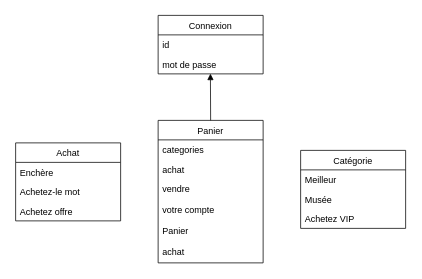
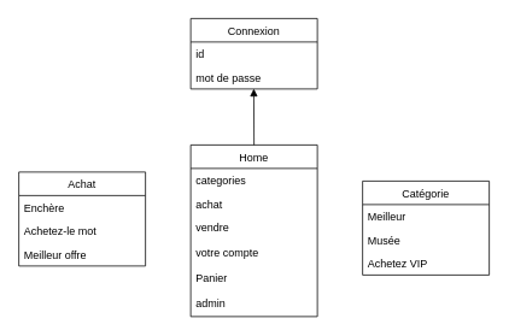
  <mxCell id="0" />
  <mxCell id="1" parent="0" />
- <mxCell id="2" value="Panier" style="swimlane;fontStyle=0;childLayout=stackLayout;horizontal=1;startSize=26;fillColor=none;horizontalStack=0;resizeParent=1;resizeParentMax=0;resizeLast=0;collapsible=1;marginBottom=0;" vertex="1" parent="1"><mxGeometry x="210" y="160" width="140" height="190" as="geometry" /></mxCell>
+ <mxCell id="2" value="Home" style="swimlane;fontStyle=0;childLayout=stackLayout;horizontal=1;startSize=26;fillColor=none;horizontalStack=0;resizeParent=1;resizeParentMax=0;resizeLast=0;collapsible=1;marginBottom=0;" vertex="1" parent="1"><mxGeometry x="210" y="160" width="140" height="190" as="geometry" /></mxCell>
  <mxCell id="3" value="categories" style="text;strokeColor=none;fillColor=none;align=left;verticalAlign=top;spacingLeft=4;spacingRight=4;overflow=hidden;rotatable=0;points=[[0,0.5],[1,0.5]];portConstraint=eastwest;" vertex="1" parent="2"><mxGeometry y="26" width="140" height="26" as="geometry" /></mxCell>
  <mxCell id="4" value="achat" style="text;strokeColor=none;fillColor=none;align=left;verticalAlign=top;spacingLeft=4;spacingRight=4;overflow=hidden;rotatable=0;points=[[0,0.5],[1,0.5]];portConstraint=eastwest;" vertex="1" parent="2"><mxGeometry y="52" width="140" height="26" as="geometry" /></mxCell>
- <mxCell id="5" value="vendre&#10;&#10;votre compte&#10;&#10;Panier&#10;&#10;achat" style="text;strokeColor=none;fillColor=none;align=left;verticalAlign=top;spacingLeft=4;spacingRight=4;overflow=hidden;rotatable=0;points=[[0,0.5],[1,0.5]];portConstraint=eastwest;" vertex="1" parent="2"><mxGeometry y="78" width="140" height="112" as="geometry" /></mxCell>
+ <mxCell id="5" value="vendre&#10;&#10;votre compte&#10;&#10;Panier&#10;&#10;admin" style="text;strokeColor=none;fillColor=none;align=left;verticalAlign=top;spacingLeft=4;spacingRight=4;overflow=hidden;rotatable=0;points=[[0,0.5],[1,0.5]];portConstraint=eastwest;" vertex="1" parent="2"><mxGeometry y="78" width="140" height="112" as="geometry" /></mxCell>
  <mxCell id="6" value="Catégorie" style="swimlane;fontStyle=0;childLayout=stackLayout;horizontal=1;startSize=26;fillColor=none;horizontalStack=0;resizeParent=1;resizeParentMax=0;resizeLast=0;collapsible=1;marginBottom=0;" vertex="1" parent="1"><mxGeometry x="400" y="200" width="140" height="104" as="geometry" /></mxCell>
  <mxCell id="7" value="Meilleur" style="text;strokeColor=none;fillColor=none;align=left;verticalAlign=top;spacingLeft=4;spacingRight=4;overflow=hidden;rotatable=0;points=[[0,0.5],[1,0.5]];portConstraint=eastwest;" vertex="1" parent="6"><mxGeometry y="26" width="140" height="26" as="geometry" /></mxCell>
  <mxCell id="8" value="Musée" style="text;strokeColor=none;fillColor=none;align=left;verticalAlign=top;spacingLeft=4;spacingRight=4;overflow=hidden;rotatable=0;points=[[0,0.5],[1,0.5]];portConstraint=eastwest;" vertex="1" parent="6"><mxGeometry y="52" width="140" height="26" as="geometry" /></mxCell>
  <mxCell id="9" value="Achetez VIP" style="text;strokeColor=none;fillColor=none;align=left;verticalAlign=top;spacingLeft=4;spacingRight=4;overflow=hidden;rotatable=0;points=[[0,0.5],[1,0.5]];portConstraint=eastwest;" vertex="1" parent="6"><mxGeometry y="78" width="140" height="26" as="geometry" /></mxCell>
  <mxCell id="10" value="Achat" style="swimlane;fontStyle=0;childLayout=stackLayout;horizontal=1;startSize=26;fillColor=none;horizontalStack=0;resizeParent=1;resizeParentMax=0;resizeLast=0;collapsible=1;marginBottom=0;" vertex="1" parent="1"><mxGeometry x="20" y="190" width="140" height="104" as="geometry" /></mxCell>
  <mxCell id="11" value="Enchère" style="text;strokeColor=none;fillColor=none;align=left;verticalAlign=top;spacingLeft=4;spacingRight=4;overflow=hidden;rotatable=0;points=[[0,0.5],[1,0.5]];portConstraint=eastwest;" vertex="1" parent="10"><mxGeometry y="26" width="140" height="26" as="geometry" /></mxCell>
  <mxCell id="12" value="Achetez-le mot" style="text;strokeColor=none;fillColor=none;align=left;verticalAlign=top;spacingLeft=4;spacingRight=4;overflow=hidden;rotatable=0;points=[[0,0.5],[1,0.5]];portConstraint=eastwest;" vertex="1" parent="10"><mxGeometry y="52" width="140" height="26" as="geometry" /></mxCell>
- <mxCell id="13" value="Achetez offre" style="text;strokeColor=none;fillColor=none;align=left;verticalAlign=top;spacingLeft=4;spacingRight=4;overflow=hidden;rotatable=0;points=[[0,0.5],[1,0.5]];portConstraint=eastwest;" vertex="1" parent="10"><mxGeometry y="78" width="140" height="26" as="geometry" /></mxCell>
+ <mxCell id="13" value="Meilleur offre" style="text;strokeColor=none;fillColor=none;align=left;verticalAlign=top;spacingLeft=4;spacingRight=4;overflow=hidden;rotatable=0;points=[[0,0.5],[1,0.5]];portConstraint=eastwest;" vertex="1" parent="10"><mxGeometry y="78" width="140" height="26" as="geometry" /></mxCell>
  <mxCell id="14" value="Connexion" style="swimlane;fontStyle=0;childLayout=stackLayout;horizontal=1;startSize=26;fillColor=none;horizontalStack=0;resizeParent=1;resizeParentMax=0;resizeLast=0;collapsible=1;marginBottom=0;" vertex="1" parent="1"><mxGeometry x="210" y="20" width="140" height="78" as="geometry" /></mxCell>
  <mxCell id="15" value="id" style="text;strokeColor=none;fillColor=none;align=left;verticalAlign=top;spacingLeft=4;spacingRight=4;overflow=hidden;rotatable=0;points=[[0,0.5],[1,0.5]];portConstraint=eastwest;" vertex="1" parent="14"><mxGeometry y="26" width="140" height="26" as="geometry" /></mxCell>
  <mxCell id="16" value="mot de passe" style="text;strokeColor=none;fillColor=none;align=left;verticalAlign=top;spacingLeft=4;spacingRight=4;overflow=hidden;rotatable=0;points=[[0,0.5],[1,0.5]];portConstraint=eastwest;" vertex="1" parent="14"><mxGeometry y="52" width="140" height="26" as="geometry" /></mxCell>
  <mxCell id="17" value="" style="endArrow=block;html=1;exitX=0.5;exitY=0;exitDx=0;exitDy=0;entryX=0.498;entryY=0.989;entryDx=0;entryDy=0;entryPerimeter=0;" edge="1" parent="1" source="2" target="16"><mxGeometry width="50" height="50" relative="1" as="geometry"><mxPoint x="190" y="180" as="sourcePoint" /><mxPoint x="260" y="120" as="targetPoint" /></mxGeometry></mxCell>
